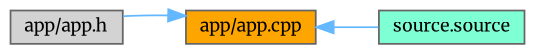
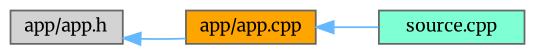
  digraph {
    fontname=Merriweather
    rankdir=LR
    node [color=grey40 fontname=Merriweather fontsize=10 shape=box style=filled]
    edge [color=steelblue1 dir=back fontname=Merriweather fontsize=10 labelfontname=Helvetica labelfontsize=10 style=solid]
    n1 [color=gray40 fillcolor=lightgrey fontcolor=black height=0.2 label="app/app.h" width=0.4]
    n2 [fillcolor=orange height=0.2 label="app/app.cpp" width=0.4]
-   n3 [fillcolor=aquamarine height=0.2 label="source.source" width=0.4]
-   n2 -> n1
+   n3 [fillcolor=aquamarine height=0.2 label="source.cpp" width=0.4]
+   n1 -> n2
    n2 -> n3
  }
